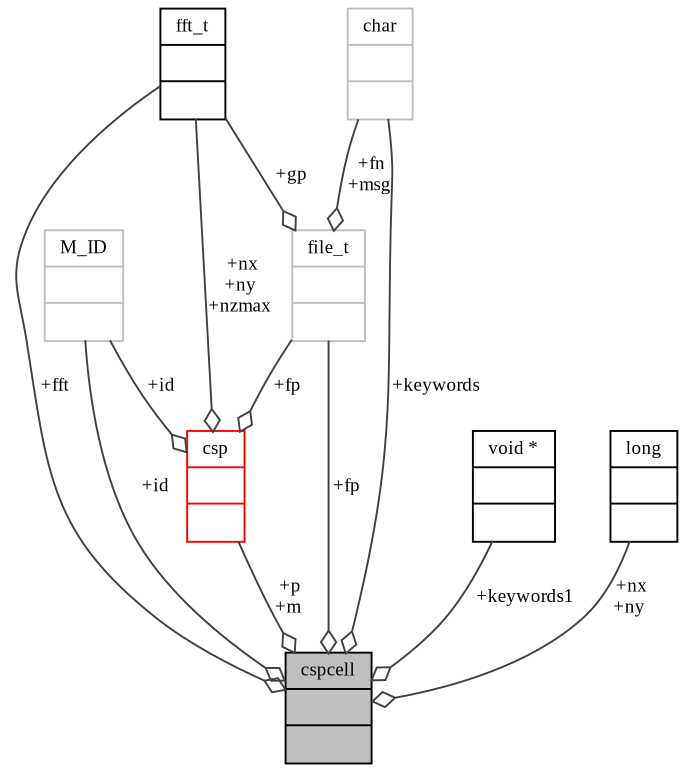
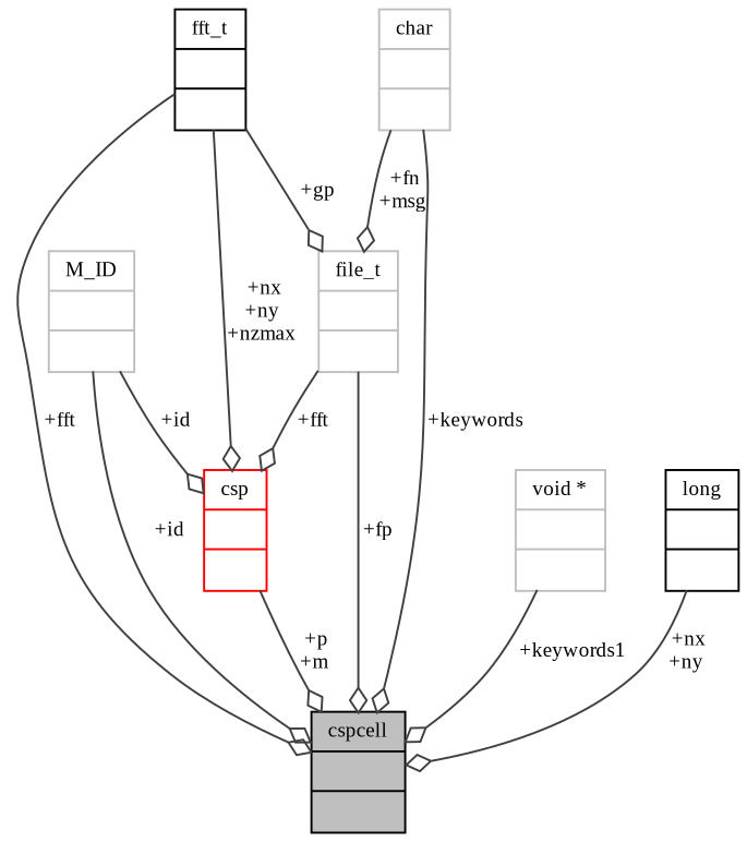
  digraph {
    fontname="Liberation Serif"
    node [color=grey75 fontname="Liberation Serif" fontsize=10 shape=record]
    edge [arrowhead=odiamond color=grey25 fontname="Liberation Serif" fontsize=10 labelfontname=Helvetica labelfontsize=10 style=solid]
    n1 [color=black fillcolor=grey75 fontcolor=black height=0.2 label="{cspcell\n||}" style=filled width=0.4]
    n2 [height=0.2 label="{file_t\n||}" width=0.4]
    n3 [color=red height=0.2 label="{csp\n||}" width=0.4]
    n4 [height=0.2 label="{char\n||}" width=0.4]
-   n5 [color=black height=0.2 label="{void *\n||}" width=0.4]
+   n5 [height=0.2 label="{void *\n||}" width=0.4]
    n6 [color=black height=0.2 label="{fft_t\n||}" width=0.4]
    n7 [color=black height=0.2 label="{long\n||}" width=0.4]
    n8 [height=0.2 label="{M_ID\n||}" width=0.4]
    n2 -> n1 [label=" +fp"]
-   n2 -> n3 [label=" +fp"]
+   n2 -> n3 [label=" +fft"]
    n3 -> n1 [label=" +p\n+m"]
    n4 -> n1 [label=" +keywords"]
    n4 -> n2 [label=" +fn\n+msg"]
    n5 -> n1 [label=" +keywords1"]
    n6 -> n1 [label=" +fft"]
    n6 -> n2 [label=" +gp"]
    n6 -> n3 [label=" +nx\n+ny\n+nzmax"]
    n7 -> n1 [label=" +nx\n+ny"]
    n8 -> n1 [label=" +id"]
    n8 -> n3 [label=" +id"]
  }
